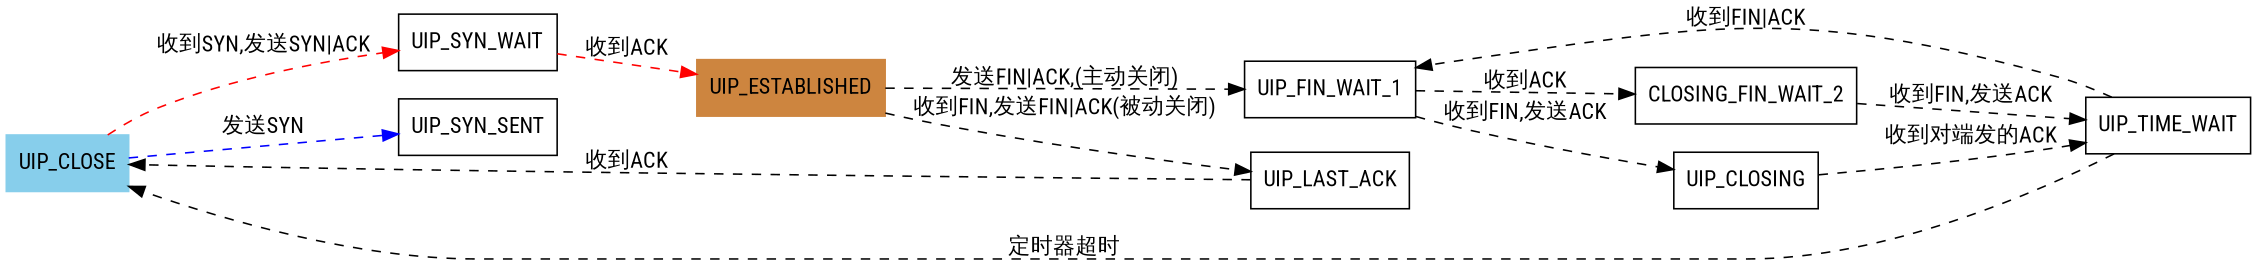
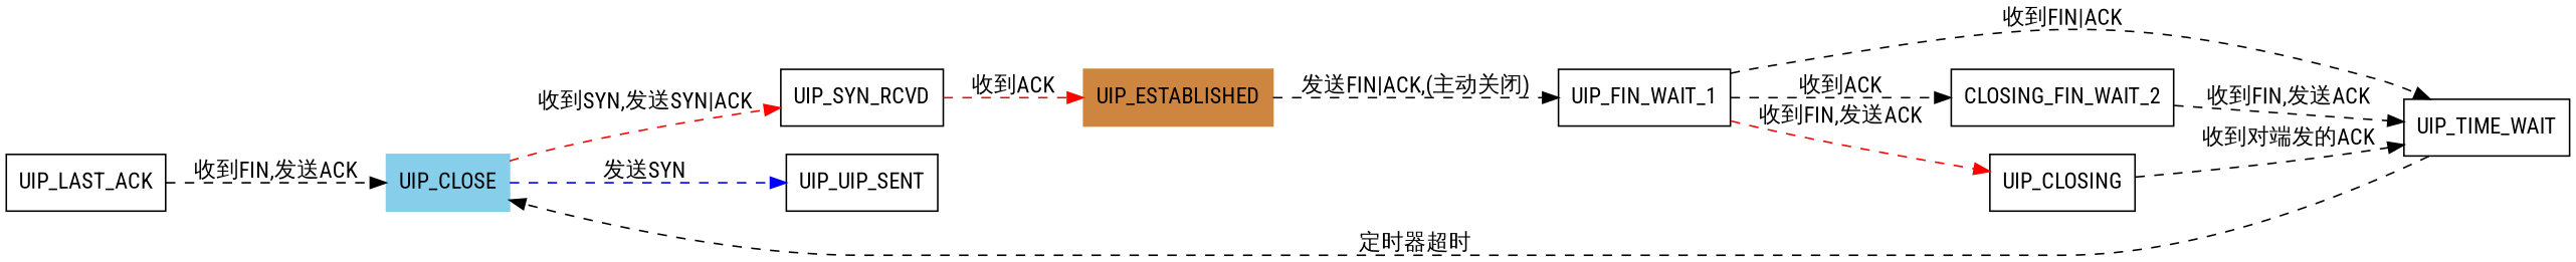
  digraph {
    fontname="Roboto Condensed"
    rankdir=LR
    node [fontname="Roboto Condensed" shape=box]
    edge [fontname="Roboto Condensed" style=dashed]
    UIP_CLOSE [color=skyblue style=filled]
-   UIP_SYN_RCVD [label=UIP_SYN_WAIT]
-   UIP_SYN_SENT
+   UIP_SYN_RCVD
+   UIP_SYN_SENT [label=UIP_UIP_SENT]
    UIP_ESTABLISHED [color=Peru style=filled]
    UIP_LAST_ACK
    UIP_FIN_WAIT_1
    UIP_TIME_WAIT
    n8 [label=CLOSING_FIN_WAIT_2]
    UIP_CLOSING
    UIP_CLOSE -> UIP_SYN_RCVD [color="#FF0000" label="收到SYN,发送SYN|ACK"]
    UIP_CLOSE -> UIP_SYN_SENT [color="#0000FF" label="发送SYN"]
    UIP_SYN_RCVD -> UIP_ESTABLISHED [color="#FF0000" label="收到ACK"]
-   UIP_ESTABLISHED -> UIP_LAST_ACK [label="收到FIN,发送FIN|ACK(被动关闭)"]
    UIP_ESTABLISHED -> UIP_FIN_WAIT_1 [label="发送FIN|ACK,(主动关闭)"]
-   UIP_LAST_ACK -> UIP_CLOSE [label="收到ACK"]
-   UIP_TIME_WAIT -> UIP_FIN_WAIT_1 [label="收到FIN|ACK"]
+   UIP_LAST_ACK -> UIP_CLOSE [label="收到FIN,发送ACK"]
+   UIP_FIN_WAIT_1 -> UIP_TIME_WAIT [label="收到FIN|ACK"]
    UIP_FIN_WAIT_1 -> n8 [label="收到ACK"]
-   UIP_FIN_WAIT_1 -> UIP_CLOSING [label="收到FIN,发送ACK"]
+   UIP_FIN_WAIT_1 -> UIP_CLOSING [label="收到FIN,发送ACK" color="#FF0000"]
    UIP_TIME_WAIT -> UIP_CLOSE [label="定时器超时"]
    n8 -> UIP_TIME_WAIT [label="收到FIN,发送ACK"]
    UIP_CLOSING -> UIP_TIME_WAIT [label="收到对端发的ACK"]
  }
